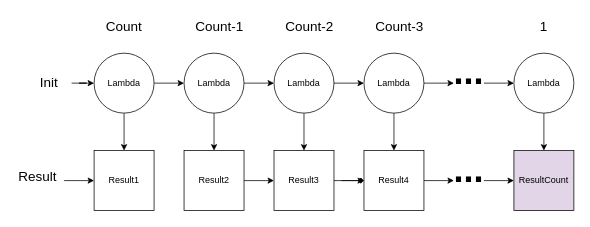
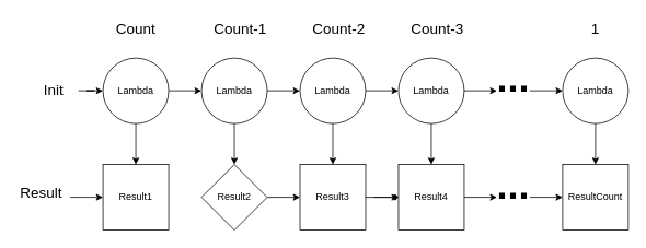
  <mxCell id="0" />
  <mxCell id="1" parent="0" />
  <mxCell id="2" style="edgeStyle=orthogonalEdgeStyle;rounded=0;orthogonalLoop=1;jettySize=auto;html=1;exitX=0;exitY=0.5;exitDx=0;exitDy=0;startArrow=classic;startFill=1;endArrow=none;endFill=0;" parent="1" source="3" edge="1"><mxGeometry relative="1" as="geometry"><mxPoint x="85" y="240" as="targetPoint" /></mxGeometry></mxCell>
  <mxCell id="3" value="Result1" style="whiteSpace=wrap;html=1;aspect=fixed;" parent="1" vertex="1"><mxGeometry x="125" y="200" width="80" height="80" as="geometry" /></mxCell>
- <mxCell id="4" value="Result2" style="whiteSpace=wrap;html=1;aspect=fixed;" parent="1" vertex="1"><mxGeometry x="245" y="200" width="80" height="80" as="geometry" /></mxCell>
+ <mxCell id="4" value="Result2" style="rhombus;whiteSpace=wrap;html=1;aspect=fixed;" parent="1" vertex="1"><mxGeometry x="245" y="200" width="80" height="80" as="geometry" /></mxCell>
  <mxCell id="5" style="edgeStyle=orthogonalEdgeStyle;rounded=0;orthogonalLoop=1;jettySize=auto;html=1;exitX=0;exitY=0.5;exitDx=0;exitDy=0;entryX=1;entryY=0.5;entryDx=0;entryDy=0;startArrow=classic;startFill=1;endArrow=none;endFill=0;" parent="1" source="7" target="4" edge="1"><mxGeometry relative="1" as="geometry" /></mxCell>
  <mxCell id="6" value="" style="edgeStyle=orthogonalEdgeStyle;rounded=0;orthogonalLoop=1;jettySize=auto;html=1;startArrow=none;startFill=0;endArrow=diamond;endFill=1;" parent="1" source="7" target="10" edge="1"><mxGeometry relative="1" as="geometry" /></mxCell>
  <mxCell id="7" value="Result3" style="whiteSpace=wrap;html=1;aspect=fixed;" parent="1" vertex="1"><mxGeometry x="365" y="200" width="80" height="80" as="geometry" /></mxCell>
  <mxCell id="8" style="edgeStyle=orthogonalEdgeStyle;rounded=0;orthogonalLoop=1;jettySize=auto;html=1;exitX=0;exitY=0.5;exitDx=0;exitDy=0;startArrow=classic;startFill=1;endArrow=none;endFill=0;" parent="1" source="10" edge="1"><mxGeometry relative="1" as="geometry"><mxPoint x="455" y="240" as="targetPoint" /></mxGeometry></mxCell>
  <mxCell id="9" style="edgeStyle=orthogonalEdgeStyle;rounded=0;orthogonalLoop=1;jettySize=auto;html=1;exitX=1;exitY=0.5;exitDx=0;exitDy=0;startArrow=none;startFill=0;endArrow=classic;endFill=1;" parent="1" source="10" edge="1"><mxGeometry relative="1" as="geometry"><mxPoint x="605" y="240" as="targetPoint" /></mxGeometry></mxCell>
  <mxCell id="10" value="Result4" style="whiteSpace=wrap;html=1;aspect=fixed;" parent="1" vertex="1"><mxGeometry x="485" y="200" width="80" height="80" as="geometry" /></mxCell>
  <mxCell id="11" style="edgeStyle=orthogonalEdgeStyle;rounded=0;orthogonalLoop=1;jettySize=auto;html=1;exitX=0;exitY=0.5;exitDx=0;exitDy=0;startArrow=classic;startFill=1;endArrow=none;endFill=0;" parent="1" source="12" edge="1"><mxGeometry relative="1" as="geometry"><mxPoint x="645" y="240" as="targetPoint" /></mxGeometry></mxCell>
- <mxCell id="12" value="ResultCount" style="whiteSpace=wrap;html=1;aspect=fixed;fillColor=#e1d5e7;" parent="1" vertex="1"><mxGeometry x="685" y="200" width="80" height="80" as="geometry" /></mxCell>
+ <mxCell id="12" value="ResultCount" style="whiteSpace=wrap;html=1;aspect=fixed;" parent="1" vertex="1"><mxGeometry x="685" y="200" width="80" height="80" as="geometry" /></mxCell>
  <mxCell id="13" value="&lt;b&gt;&lt;font style=&quot;font-size: 48px&quot;&gt;...&lt;/font&gt;&lt;/b&gt;" style="text;html=1;strokeColor=none;fillColor=none;align=center;verticalAlign=middle;whiteSpace=wrap;rounded=0;" parent="1" vertex="1"><mxGeometry x="595" y="210" width="60" height="30" as="geometry" /></mxCell>
  <mxCell id="14" style="edgeStyle=orthogonalEdgeStyle;rounded=0;orthogonalLoop=1;jettySize=auto;html=1;exitX=1;exitY=0.5;exitDx=0;exitDy=0;entryX=0;entryY=0.5;entryDx=0;entryDy=0;startArrow=none;startFill=0;endArrow=classic;endFill=1;" parent="1" source="16" target="19" edge="1"><mxGeometry relative="1" as="geometry" /></mxCell>
  <mxCell id="15" value="" style="edgeStyle=orthogonalEdgeStyle;rounded=0;orthogonalLoop=1;jettySize=auto;html=1;" parent="1" source="16" target="3" edge="1"><mxGeometry relative="1" as="geometry" /></mxCell>
  <mxCell id="16" value="Lambda" style="ellipse;whiteSpace=wrap;html=1;aspect=fixed;" parent="1" vertex="1"><mxGeometry x="125" y="70" width="80" height="80" as="geometry" /></mxCell>
  <mxCell id="17" style="edgeStyle=orthogonalEdgeStyle;rounded=0;orthogonalLoop=1;jettySize=auto;html=1;exitX=1;exitY=0.5;exitDx=0;exitDy=0;entryX=0;entryY=0.5;entryDx=0;entryDy=0;startArrow=none;startFill=0;endArrow=classic;endFill=1;" parent="1" source="19" target="22" edge="1"><mxGeometry relative="1" as="geometry" /></mxCell>
  <mxCell id="18" value="" style="edgeStyle=orthogonalEdgeStyle;rounded=0;orthogonalLoop=1;jettySize=auto;html=1;" parent="1" source="19" target="4" edge="1"><mxGeometry relative="1" as="geometry" /></mxCell>
  <mxCell id="19" value="Lambda" style="ellipse;whiteSpace=wrap;html=1;aspect=fixed;" parent="1" vertex="1"><mxGeometry x="245" y="70" width="80" height="80" as="geometry" /></mxCell>
  <mxCell id="20" style="edgeStyle=orthogonalEdgeStyle;rounded=0;orthogonalLoop=1;jettySize=auto;html=1;exitX=1;exitY=0.5;exitDx=0;exitDy=0;entryX=0;entryY=0.5;entryDx=0;entryDy=0;startArrow=none;startFill=0;endArrow=classic;endFill=1;" parent="1" source="22" target="25" edge="1"><mxGeometry relative="1" as="geometry" /></mxCell>
  <mxCell id="21" value="" style="edgeStyle=orthogonalEdgeStyle;rounded=0;orthogonalLoop=1;jettySize=auto;html=1;" parent="1" source="22" target="7" edge="1"><mxGeometry relative="1" as="geometry" /></mxCell>
  <mxCell id="22" value="Lambda" style="ellipse;whiteSpace=wrap;html=1;aspect=fixed;" parent="1" vertex="1"><mxGeometry x="365" y="70" width="80" height="80" as="geometry" /></mxCell>
  <mxCell id="23" style="edgeStyle=orthogonalEdgeStyle;rounded=0;orthogonalLoop=1;jettySize=auto;html=1;exitX=1;exitY=0.5;exitDx=0;exitDy=0;startArrow=none;startFill=0;endArrow=classic;endFill=1;" parent="1" source="25" edge="1"><mxGeometry relative="1" as="geometry"><mxPoint x="605" y="110" as="targetPoint" /></mxGeometry></mxCell>
  <mxCell id="24" value="" style="edgeStyle=orthogonalEdgeStyle;rounded=0;orthogonalLoop=1;jettySize=auto;html=1;" parent="1" source="25" target="10" edge="1"><mxGeometry relative="1" as="geometry" /></mxCell>
  <mxCell id="25" value="Lambda" style="ellipse;whiteSpace=wrap;html=1;aspect=fixed;" parent="1" vertex="1"><mxGeometry x="485" y="70" width="80" height="80" as="geometry" /></mxCell>
  <mxCell id="26" style="edgeStyle=orthogonalEdgeStyle;rounded=0;orthogonalLoop=1;jettySize=auto;html=1;exitX=0;exitY=0.5;exitDx=0;exitDy=0;startArrow=classic;startFill=1;endArrow=none;endFill=0;" parent="1" source="28" edge="1"><mxGeometry relative="1" as="geometry"><mxPoint x="645" y="110" as="targetPoint" /></mxGeometry></mxCell>
  <mxCell id="27" value="" style="edgeStyle=orthogonalEdgeStyle;rounded=0;orthogonalLoop=1;jettySize=auto;html=1;" parent="1" source="28" target="12" edge="1"><mxGeometry relative="1" as="geometry" /></mxCell>
  <mxCell id="28" value="Lambda" style="ellipse;whiteSpace=wrap;html=1;aspect=fixed;" parent="1" vertex="1"><mxGeometry x="685" y="70" width="80" height="80" as="geometry" /></mxCell>
  <mxCell id="29" value="" style="edgeStyle=orthogonalEdgeStyle;rounded=0;orthogonalLoop=1;jettySize=auto;html=1;startArrow=none;startFill=0;endArrow=classic;endFill=1;" parent="1" source="30" target="16" edge="1"><mxGeometry relative="1" as="geometry" /></mxCell>
  <mxCell id="30" value="&lt;font style=&quot;font-size: 18px&quot;&gt;Init&lt;/font&gt;" style="text;html=1;strokeColor=none;fillColor=none;align=center;verticalAlign=middle;whiteSpace=wrap;rounded=0;" parent="1" vertex="1"><mxGeometry x="35" y="95" width="60" height="30" as="geometry" /></mxCell>
  <mxCell id="31" value="&lt;b&gt;&lt;font style=&quot;font-size: 48px&quot;&gt;...&lt;/font&gt;&lt;/b&gt;" style="text;html=1;strokeColor=none;fillColor=none;align=center;verticalAlign=middle;whiteSpace=wrap;rounded=0;" parent="1" vertex="1"><mxGeometry x="595" y="80" width="60" height="30" as="geometry" /></mxCell>
  <mxCell id="32" value="&lt;font style=&quot;font-size: 18px&quot;&gt;Result&lt;/font&gt;" style="text;html=1;strokeColor=none;fillColor=none;align=center;verticalAlign=middle;whiteSpace=wrap;rounded=0;" parent="1" vertex="1"><mxGeometry x="20" y="220" width="60" height="30" as="geometry" /></mxCell>
  <mxCell id="33" value="&lt;font style=&quot;font-size: 18px&quot;&gt;Count&lt;/font&gt;" style="text;html=1;strokeColor=none;fillColor=none;align=center;verticalAlign=middle;whiteSpace=wrap;rounded=0;" parent="1" vertex="1"><mxGeometry x="135" y="20" width="60" height="30" as="geometry" /></mxCell>
  <mxCell id="34" value="&lt;font style=&quot;font-size: 18px&quot;&gt;Count-1&lt;/font&gt;" style="text;html=1;strokeColor=none;fillColor=none;align=center;verticalAlign=middle;whiteSpace=wrap;rounded=0;" parent="1" vertex="1"><mxGeometry x="255" y="20" width="75" height="30" as="geometry" /></mxCell>
  <mxCell id="35" value="&lt;font style=&quot;font-size: 18px&quot;&gt;Count-2&lt;/font&gt;" style="text;html=1;strokeColor=none;fillColor=none;align=center;verticalAlign=middle;whiteSpace=wrap;rounded=0;" parent="1" vertex="1"><mxGeometry x="375" y="20" width="75" height="30" as="geometry" /></mxCell>
  <mxCell id="36" value="&lt;font style=&quot;font-size: 18px&quot;&gt;Count-3&lt;/font&gt;" style="text;html=1;strokeColor=none;fillColor=none;align=center;verticalAlign=middle;whiteSpace=wrap;rounded=0;" parent="1" vertex="1"><mxGeometry x="495" y="20" width="75" height="30" as="geometry" /></mxCell>
  <mxCell id="37" value="&lt;font style=&quot;font-size: 18px&quot;&gt;1&lt;/font&gt;" style="text;html=1;strokeColor=none;fillColor=none;align=center;verticalAlign=middle;whiteSpace=wrap;rounded=0;" parent="1" vertex="1"><mxGeometry x="695" y="20" width="60" height="30" as="geometry" /></mxCell>
